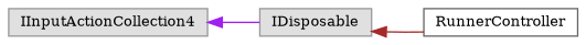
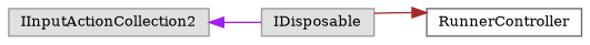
  digraph {
    fontname="DejaVu Serif"
    rankdir=LR
    node [color=grey60 fillcolor="#E0E0E0" fontname="DejaVu Serif" fontsize=10 shape=box style=filled]
    edge [dir=back fontname="DejaVu Serif" fontsize=10 labelfontname=Helvetica labelfontsize=10 style=solid]
    n1 [height=0.2 label=IDisposable width=0.4]
    n2 [color=grey40 fillcolor=white height=0.2 label=RunnerController width=0.4]
-   n3 [height=0.2 label=IInputActionCollection4 width=0.4]
-   n1 -> n2 [color=brown]
+   n3 [height=0.2 label=IInputActionCollection2 width=0.4]
+   n2 -> n1 [color=brown]
    n3 -> n1 [color=purple]
  }
